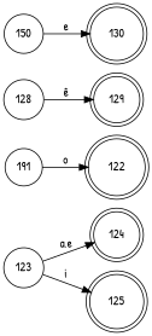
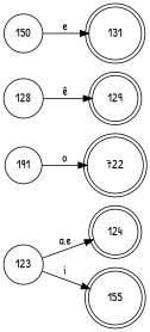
  digraph {
    fontname="Patrick Hand"
    rankdir=LR
    node [fontname="Patrick Hand" shape=doublecircle]
    edge [fontname="Patrick Hand"]
    123 [shape=circle]
    124
-   125
+   125 [label=155]
    n4 [label=191 shape=circle]
-   122
+   122 [label=722]
    128 [shape=circle]
    129
    n8 [label=150 shape=circle]
-   131 [label=130]
+   131
    123 -> 124 [label="a,e"]
    123 -> 125 [label=i]
    n4 -> 122 [label=o]
    128 -> 129 [label="ê"]
    n8 -> 131 [label=e]
  }
